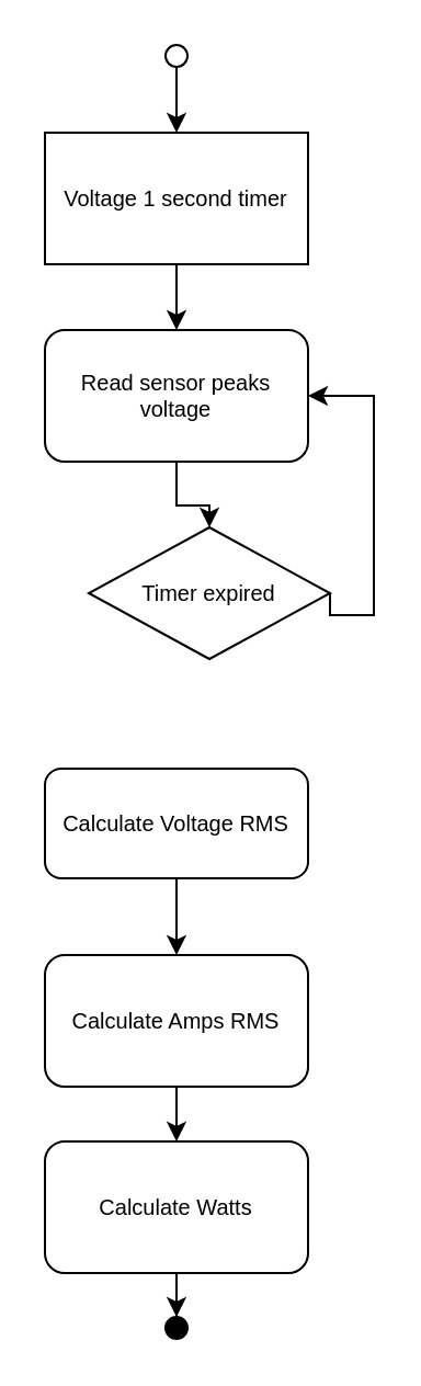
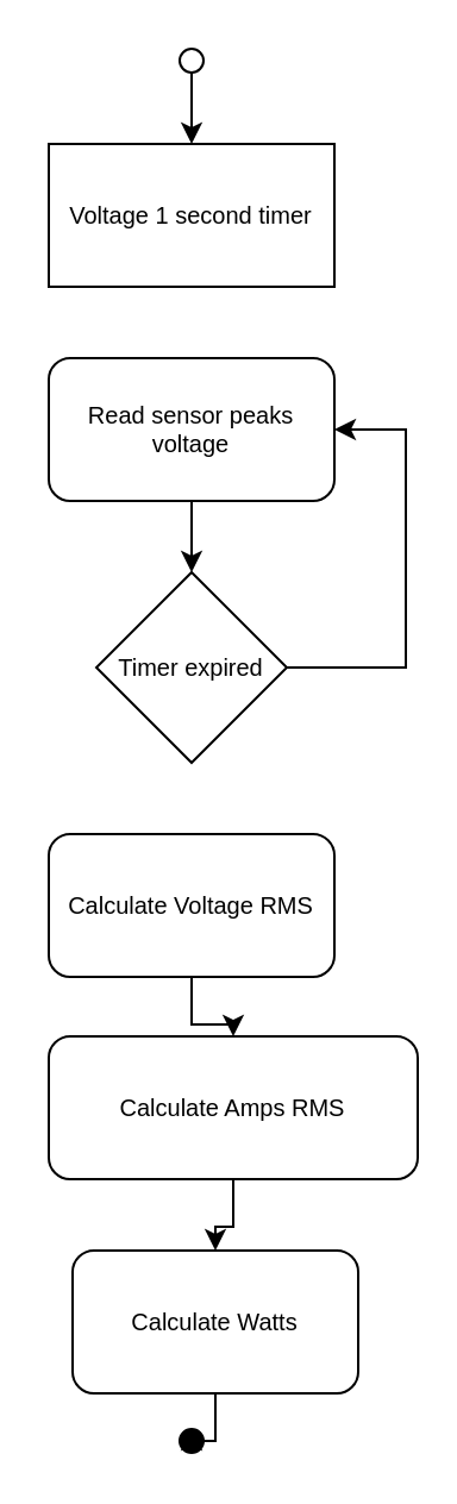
  <mxCell id="0" />
  <mxCell id="1" parent="0" />
  <mxCell id="2" value="" style="ellipse;whiteSpace=wrap;html=1;aspect=fixed;" vertex="1" parent="1"><mxGeometry x="75" y="20" width="10" height="10" as="geometry" /></mxCell>
  <mxCell id="3" value="" style="endArrow=classic;html=1;rounded=0;entryX=0.5;entryY=0;entryDx=0;entryDy=0;exitX=0.5;exitY=1;exitDx=0;exitDy=0;" edge="1" parent="1" source="2"><mxGeometry width="50" height="50" relative="1" as="geometry"><mxPoint x="-280" y="170" as="sourcePoint" /><mxPoint x="80" y="60" as="targetPoint" /></mxGeometry></mxCell>
- <mxCell id="4" style="edgeStyle=orthogonalEdgeStyle;rounded=0;orthogonalLoop=1;jettySize=auto;html=1;entryX=0.5;entryY=0;entryDx=0;entryDy=0;fontSize=10;" edge="1" parent="1" source="5" target="11"><mxGeometry relative="1" as="geometry" /></mxCell>
  <mxCell id="5" value="&lt;font style=&quot;font-size: 10px;&quot;&gt;Voltage 1 second timer&lt;/font&gt;" style="rounded=0;whiteSpace=wrap;html=1;" vertex="1" parent="1"><mxGeometry x="20" y="60" width="120" height="60" as="geometry" /></mxCell>
  <mxCell id="6" style="edgeStyle=orthogonalEdgeStyle;rounded=0;orthogonalLoop=1;jettySize=auto;html=1;entryX=1;entryY=0.5;entryDx=0;entryDy=0;fontSize=10;exitX=1;exitY=0.5;exitDx=0;exitDy=0;" edge="1" parent="1" source="7" target="11"><mxGeometry relative="1" as="geometry"><mxPoint x="200" y="280" as="targetPoint" /><Array as="points"><mxPoint x="170" y="280" /><mxPoint x="170" y="180" /></Array></mxGeometry></mxCell>
- <mxCell id="7" value="&lt;font style=&quot;font-size: 10px;&quot;&gt;Timer expired&lt;/font&gt;" style="rhombus;whiteSpace=wrap;html=1;" vertex="1" parent="1"><mxGeometry x="40" y="240" width="110" height="60" as="geometry" /></mxCell>
+ <mxCell id="7" value="&lt;font style=&quot;font-size: 10px;&quot;&gt;Timer expired&lt;/font&gt;" style="rhombus;whiteSpace=wrap;html=1;" vertex="1" parent="1"><mxGeometry x="40" y="240" width="80" height="80" as="geometry" /></mxCell>
  <mxCell id="8" style="edgeStyle=orthogonalEdgeStyle;rounded=0;orthogonalLoop=1;jettySize=auto;html=1;entryX=0.5;entryY=0;entryDx=0;entryDy=0;fontSize=10;" edge="1" parent="1" source="9" target="13"><mxGeometry relative="1" as="geometry" /></mxCell>
- <mxCell id="9" value="Calculate Voltage RMS" style="rounded=1;whiteSpace=wrap;html=1;fontSize=10;" vertex="1" parent="1"><mxGeometry x="20" y="350" width="120" height="50" as="geometry" /></mxCell>
+ <mxCell id="9" value="Calculate Voltage RMS" style="rounded=1;whiteSpace=wrap;html=1;fontSize=10;" vertex="1" parent="1"><mxGeometry x="20" y="350" width="120" height="60" as="geometry" /></mxCell>
  <mxCell id="10" style="edgeStyle=orthogonalEdgeStyle;rounded=0;orthogonalLoop=1;jettySize=auto;html=1;entryX=0.5;entryY=0;entryDx=0;entryDy=0;fontSize=10;" edge="1" parent="1" source="11" target="7"><mxGeometry relative="1" as="geometry" /></mxCell>
  <mxCell id="11" value="Read sensor peaks voltage" style="rounded=1;whiteSpace=wrap;html=1;fontSize=10;" vertex="1" parent="1"><mxGeometry x="20" y="150" width="120" height="60" as="geometry" /></mxCell>
  <mxCell id="12" style="edgeStyle=orthogonalEdgeStyle;rounded=0;orthogonalLoop=1;jettySize=auto;html=1;entryX=0.5;entryY=0;entryDx=0;entryDy=0;fontSize=10;" edge="1" parent="1" source="13" target="15"><mxGeometry relative="1" as="geometry" /></mxCell>
- <mxCell id="13" value="Calculate Amps RMS" style="rounded=1;whiteSpace=wrap;html=1;fontSize=10;" vertex="1" parent="1"><mxGeometry x="20" y="435" width="120" height="60" as="geometry" /></mxCell>
+ <mxCell id="13" value="Calculate Amps RMS" style="rounded=1;whiteSpace=wrap;html=1;fontSize=10;" vertex="1" parent="1"><mxGeometry x="20" y="435" width="155" height="60" as="geometry" /></mxCell>
  <mxCell id="14" style="edgeStyle=orthogonalEdgeStyle;rounded=0;orthogonalLoop=1;jettySize=auto;html=1;entryX=0.5;entryY=0;entryDx=0;entryDy=0;fontSize=10;" edge="1" parent="1" source="15" target="16"><mxGeometry relative="1" as="geometry" /></mxCell>
- <mxCell id="15" value="Calculate Watts" style="rounded=1;whiteSpace=wrap;html=1;fontSize=10;" vertex="1" parent="1"><mxGeometry x="20" y="520" width="120" height="60" as="geometry" /></mxCell>
+ <mxCell id="15" value="Calculate Watts" style="rounded=1;whiteSpace=wrap;html=1;fontSize=10;" vertex="1" parent="1"><mxGeometry x="30" y="525" width="120" height="60" as="geometry" /></mxCell>
  <mxCell id="16" value="" style="ellipse;whiteSpace=wrap;html=1;aspect=fixed;fillColor=#000000;" vertex="1" parent="1"><mxGeometry x="75" y="600" width="10" height="10" as="geometry" /></mxCell>
